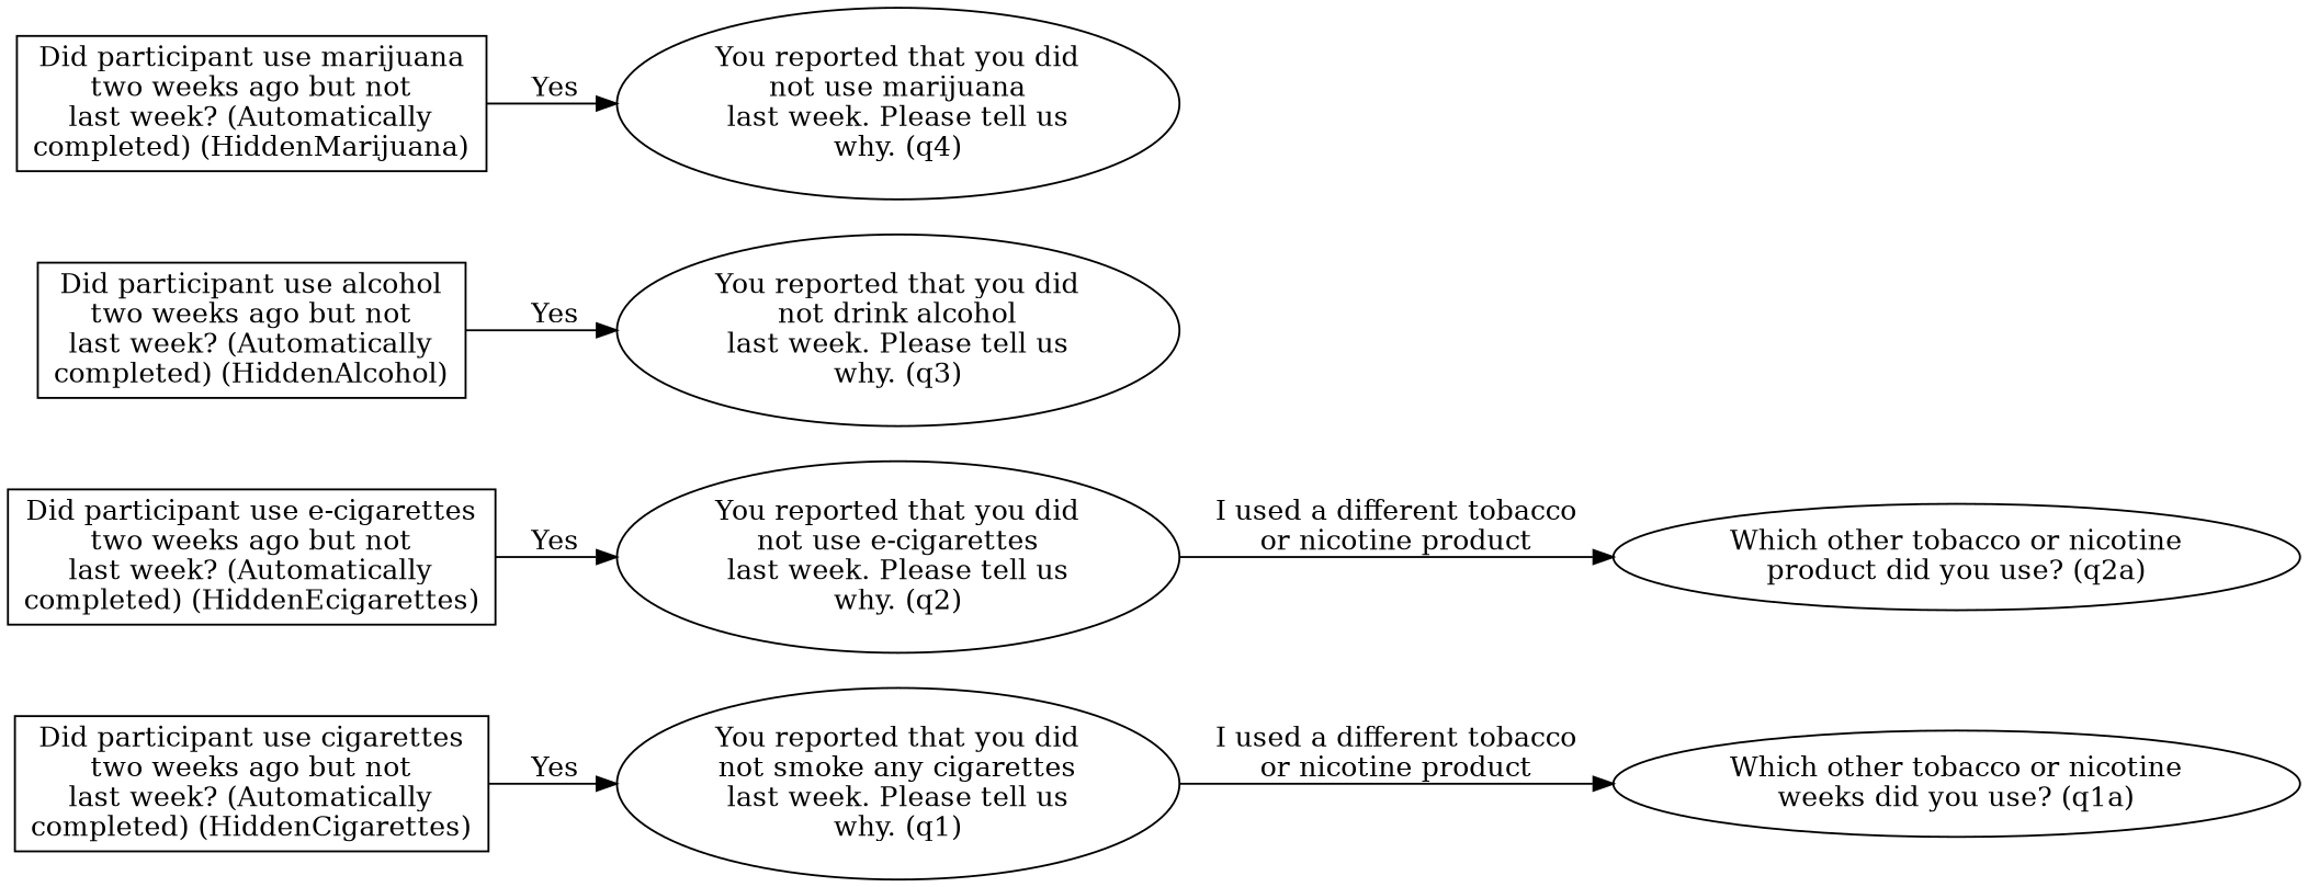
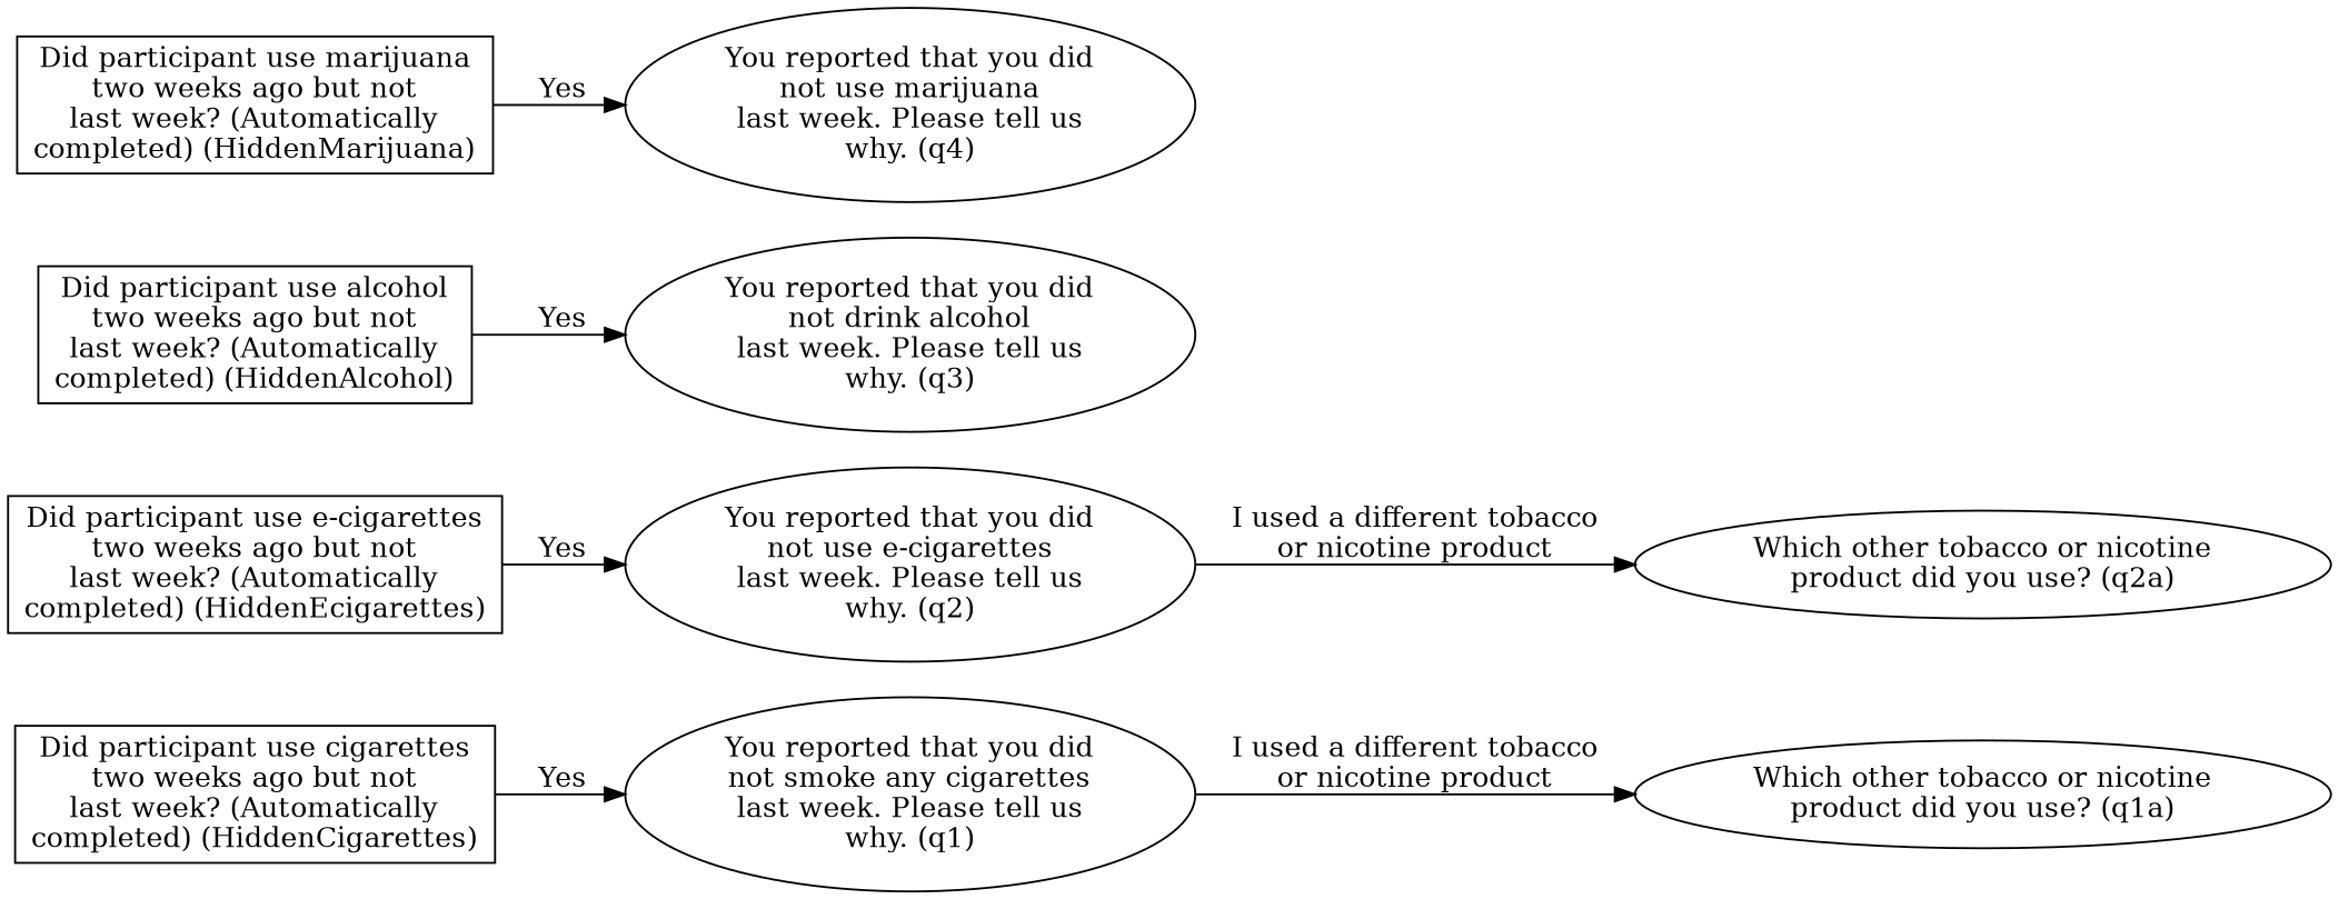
  digraph {
    rankdir=LR
    n1 [label="Did participant use cigarettes\ntwo weeks ago but not\nlast week? (Automatically\ncompleted) (HiddenCigarettes)" shape=box]
    n2 [label="You reported that you did\nnot smoke any cigarettes\nlast week. Please tell us\nwhy. (q1)"]
    n3 [label="Did participant use e-cigarettes\ntwo weeks ago but not\nlast week? (Automatically\ncompleted) (HiddenEcigarettes)" shape=box]
    n4 [label="You reported that you did\nnot use e-cigarettes\nlast week. Please tell us\nwhy. (q2)"]
    n5 [label="Did participant use alcohol\ntwo weeks ago but not\nlast week? (Automatically\ncompleted) (HiddenAlcohol)" shape=box]
    n6 [label="You reported that you did\nnot drink alcohol\nlast week. Please tell us\nwhy. (q3)"]
    n7 [label="Did participant use marijuana\ntwo weeks ago but not\nlast week? (Automatically\ncompleted) (HiddenMarijuana)" shape=box]
    n8 [label="You reported that you did\nnot use marijuana\nlast week. Please tell us\nwhy. (q4)"]
-   n9 [label="Which other tobacco or nicotine\nweeks did you use? (q1a)"]
+   n9 [label="Which other tobacco or nicotine\nproduct did you use? (q1a)"]
    n10 [label="Which other tobacco or nicotine\nproduct did you use? (q2a)"]
    n1 -> n2 [label=Yes]
    n2 -> n9 [label="I used a different tobacco\nor nicotine product"]
    n3 -> n4 [label=Yes]
    n4 -> n10 [label="I used a different tobacco\nor nicotine product"]
    n5 -> n6 [label=Yes]
    n7 -> n8 [label=Yes]
  }
